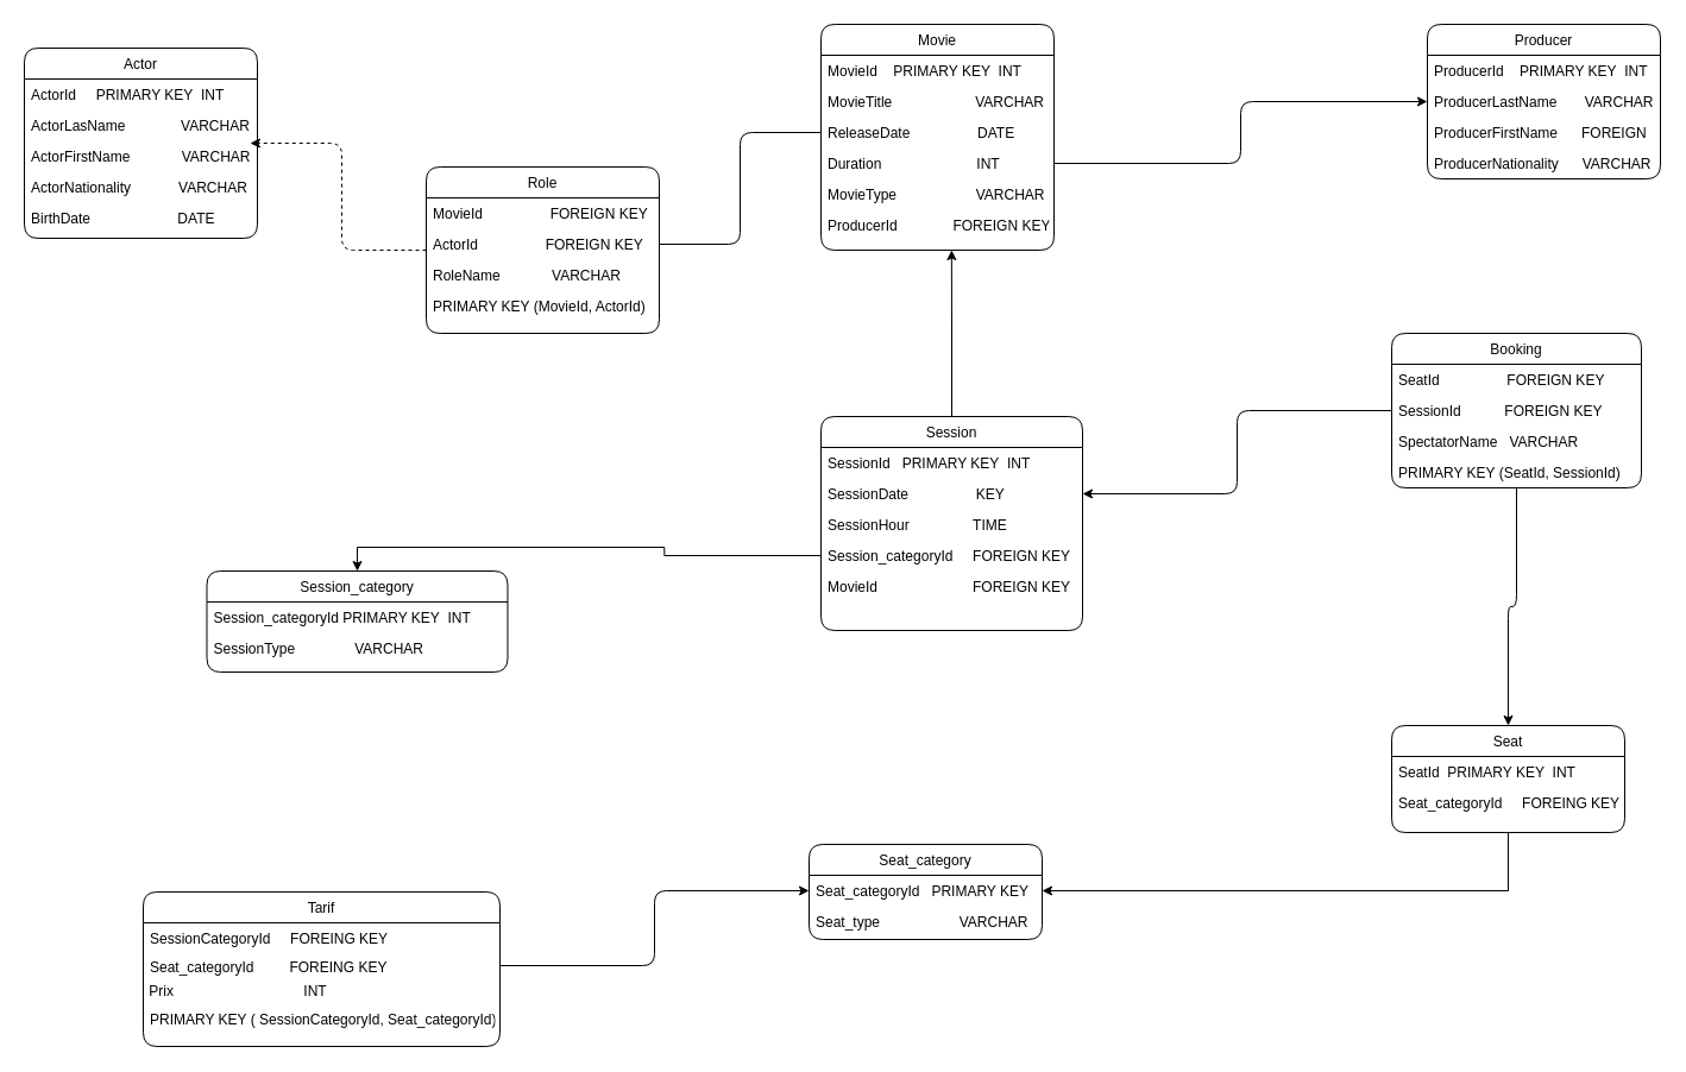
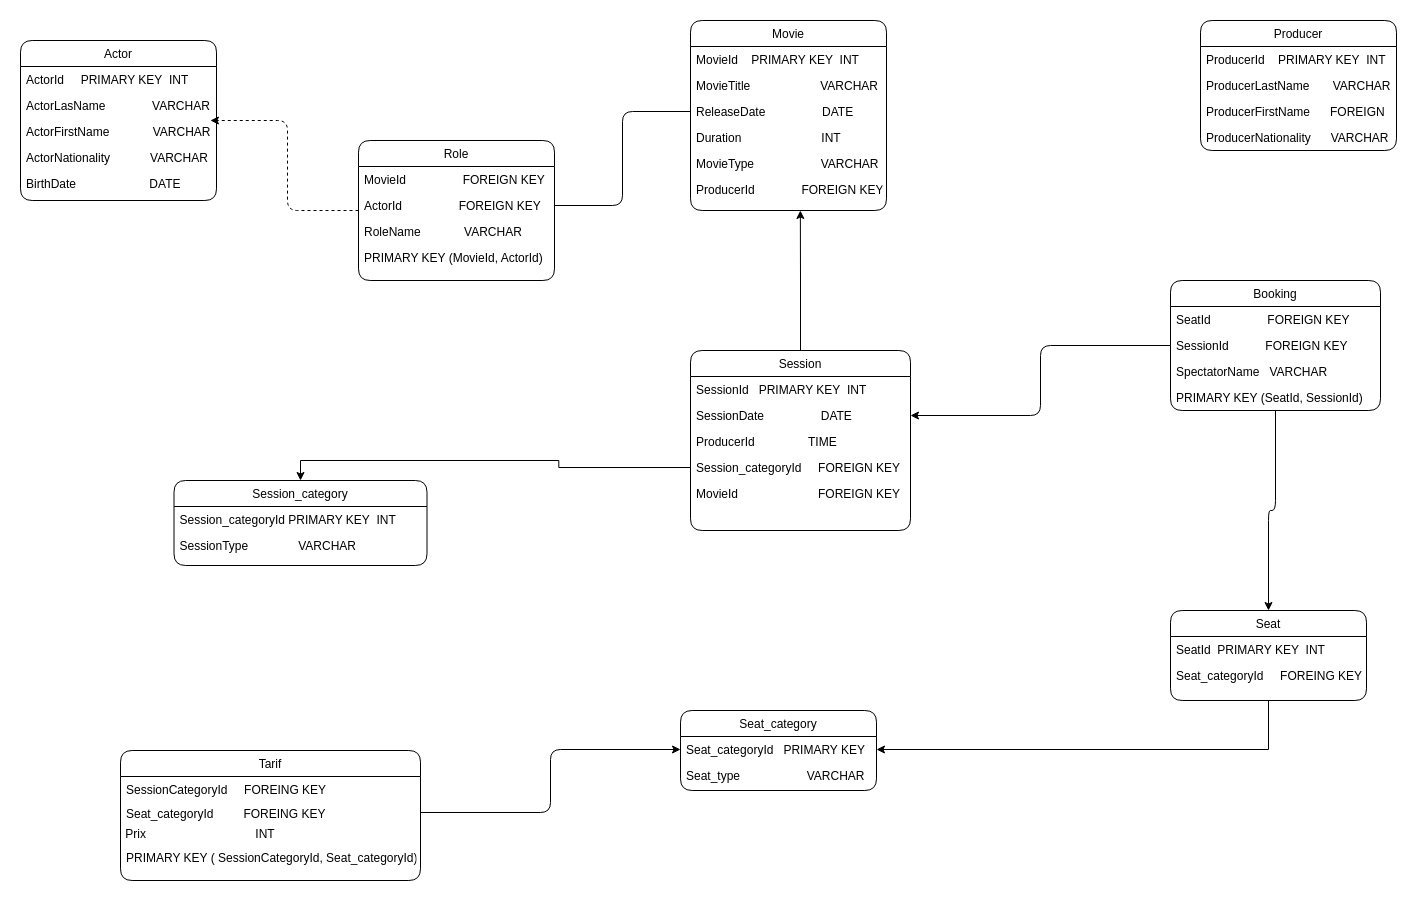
  <mxCell id="0" />
  <mxCell id="1" parent="0" />
  <mxCell id="2" value="Movie" style="swimlane;fontStyle=0;align=center;verticalAlign=top;childLayout=stackLayout;horizontal=1;startSize=26;horizontalStack=0;resizeParent=1;resizeLast=0;collapsible=1;marginBottom=0;shadow=0;strokeWidth=1;rounded=1;" vertex="1" parent="1"><mxGeometry x="690" y="20" width="196" height="190" as="geometry"><mxRectangle x="330" y="30" width="160" height="26" as="alternateBounds" /></mxGeometry></mxCell>
  <mxCell id="3" value="MovieId    PRIMARY KEY  INT&#10;" style="text;align=left;verticalAlign=top;spacingLeft=4;spacingRight=4;overflow=hidden;rotatable=0;points=[[0,0.5],[1,0.5]];portConstraint=eastwest;rounded=1;" vertex="1" parent="2"><mxGeometry y="26" width="196" height="26" as="geometry" /></mxCell>
  <mxCell id="4" value="MovieTitle                     VARCHAR" style="text;align=left;verticalAlign=top;spacingLeft=4;spacingRight=4;overflow=hidden;rotatable=0;points=[[0,0.5],[1,0.5]];portConstraint=eastwest;shadow=0;html=0;rounded=1;" vertex="1" parent="2"><mxGeometry y="52" width="196" height="26" as="geometry" /></mxCell>
  <mxCell id="5" value="ReleaseDate                 DATE" style="text;align=left;verticalAlign=top;spacingLeft=4;spacingRight=4;overflow=hidden;rotatable=0;points=[[0,0.5],[1,0.5]];portConstraint=eastwest;shadow=0;html=0;rounded=1;" vertex="1" parent="2"><mxGeometry y="78" width="196" height="26" as="geometry" /></mxCell>
  <mxCell id="6" value="Duration                        INT" style="text;align=left;verticalAlign=top;spacingLeft=4;spacingRight=4;overflow=hidden;rotatable=0;points=[[0,0.5],[1,0.5]];portConstraint=eastwest;shadow=0;html=0;rounded=1;" vertex="1" parent="2"><mxGeometry y="104" width="196" height="26" as="geometry" /></mxCell>
  <mxCell id="7" value="MovieType                    VARCHAR" style="text;align=left;verticalAlign=top;spacingLeft=4;spacingRight=4;overflow=hidden;rotatable=0;points=[[0,0.5],[1,0.5]];portConstraint=eastwest;shadow=0;html=0;rounded=1;" vertex="1" parent="2"><mxGeometry y="130" width="196" height="26" as="geometry" /></mxCell>
  <mxCell id="8" value="ProducerId              FOREIGN KEY" style="text;align=left;verticalAlign=top;spacingLeft=4;spacingRight=4;overflow=hidden;rotatable=0;points=[[0,0.5],[1,0.5]];portConstraint=eastwest;shadow=0;html=0;rounded=1;" vertex="1" parent="2"><mxGeometry y="156" width="196" height="26" as="geometry" /></mxCell>
  <mxCell id="9" value="Actor" style="swimlane;fontStyle=0;align=center;verticalAlign=top;childLayout=stackLayout;horizontal=1;startSize=26;horizontalStack=0;resizeParent=1;resizeLast=0;collapsible=1;marginBottom=0;shadow=0;strokeWidth=1;rounded=1;" vertex="1" parent="1"><mxGeometry x="20" y="40" width="196" height="160" as="geometry"><mxRectangle x="330" y="30" width="160" height="26" as="alternateBounds" /></mxGeometry></mxCell>
  <mxCell id="10" value="ActorId     PRIMARY KEY  INT&#10;" style="text;align=left;verticalAlign=top;spacingLeft=4;spacingRight=4;overflow=hidden;rotatable=0;points=[[0,0.5],[1,0.5]];portConstraint=eastwest;rounded=1;" vertex="1" parent="9"><mxGeometry y="26" width="196" height="26" as="geometry" /></mxCell>
  <mxCell id="11" value="ActorLasName              VARCHAR" style="text;align=left;verticalAlign=top;spacingLeft=4;spacingRight=4;overflow=hidden;rotatable=0;points=[[0,0.5],[1,0.5]];portConstraint=eastwest;shadow=0;html=0;rounded=1;" vertex="1" parent="9"><mxGeometry y="52" width="196" height="26" as="geometry" /></mxCell>
  <mxCell id="12" value="ActorFirstName             VARCHAR" style="text;align=left;verticalAlign=top;spacingLeft=4;spacingRight=4;overflow=hidden;rotatable=0;points=[[0,0.5],[1,0.5]];portConstraint=eastwest;shadow=0;html=0;rounded=1;" vertex="1" parent="9"><mxGeometry y="78" width="196" height="26" as="geometry" /></mxCell>
  <mxCell id="13" value="ActorNationality            VARCHAR" style="text;align=left;verticalAlign=top;spacingLeft=4;spacingRight=4;overflow=hidden;rotatable=0;points=[[0,0.5],[1,0.5]];portConstraint=eastwest;shadow=0;html=0;rounded=1;" vertex="1" parent="9"><mxGeometry y="104" width="196" height="26" as="geometry" /></mxCell>
  <mxCell id="14" value="BirthDate                      DATE" style="text;align=left;verticalAlign=top;spacingLeft=4;spacingRight=4;overflow=hidden;rotatable=0;points=[[0,0.5],[1,0.5]];portConstraint=eastwest;shadow=0;html=0;rounded=1;" vertex="1" parent="9"><mxGeometry y="130" width="196" height="26" as="geometry" /></mxCell>
  <mxCell id="15" value="Producer" style="swimlane;fontStyle=0;align=center;verticalAlign=top;childLayout=stackLayout;horizontal=1;startSize=26;horizontalStack=0;resizeParent=1;resizeLast=0;collapsible=1;marginBottom=0;shadow=0;strokeWidth=1;rounded=1;" vertex="1" parent="1"><mxGeometry x="1200" y="20" width="196" height="130" as="geometry"><mxRectangle x="330" y="30" width="160" height="26" as="alternateBounds" /></mxGeometry></mxCell>
  <mxCell id="16" value="ProducerId    PRIMARY KEY  INT&#10;" style="text;align=left;verticalAlign=top;spacingLeft=4;spacingRight=4;overflow=hidden;rotatable=0;points=[[0,0.5],[1,0.5]];portConstraint=eastwest;rounded=1;" vertex="1" parent="15"><mxGeometry y="26" width="196" height="26" as="geometry" /></mxCell>
  <mxCell id="17" value="ProducerLastName       VARCHAR" style="text;align=left;verticalAlign=top;spacingLeft=4;spacingRight=4;overflow=hidden;rotatable=0;points=[[0,0.5],[1,0.5]];portConstraint=eastwest;shadow=0;html=0;rounded=1;" vertex="1" parent="15"><mxGeometry y="52" width="196" height="26" as="geometry" /></mxCell>
  <mxCell id="18" value="ProducerFirstName      FOREIGN" style="text;align=left;verticalAlign=top;spacingLeft=4;spacingRight=4;overflow=hidden;rotatable=0;points=[[0,0.5],[1,0.5]];portConstraint=eastwest;shadow=0;html=0;rounded=1;" vertex="1" parent="15"><mxGeometry y="78" width="196" height="26" as="geometry" /></mxCell>
  <mxCell id="19" value="ProducerNationality      VARCHAR" style="text;align=left;verticalAlign=top;spacingLeft=4;spacingRight=4;overflow=hidden;rotatable=0;points=[[0,0.5],[1,0.5]];portConstraint=eastwest;shadow=0;html=0;rounded=1;" vertex="1" parent="15"><mxGeometry y="104" width="196" height="26" as="geometry" /></mxCell>
  <mxCell id="20" style="edgeStyle=orthogonalEdgeStyle;rounded=0;orthogonalLoop=1;jettySize=auto;html=1;exitX=0.5;exitY=0;exitDx=0;exitDy=0;" edge="1" parent="1" source="21"><mxGeometry relative="1" as="geometry"><mxPoint x="799.857" y="210" as="targetPoint" /></mxGeometry></mxCell>
  <mxCell id="21" value="Session" style="swimlane;fontStyle=0;align=center;verticalAlign=top;childLayout=stackLayout;horizontal=1;startSize=26;horizontalStack=0;resizeParent=1;resizeLast=0;collapsible=1;marginBottom=0;shadow=0;strokeWidth=1;rounded=1;" vertex="1" parent="1"><mxGeometry x="690" y="350" width="220" height="180" as="geometry"><mxRectangle x="330" y="30" width="160" height="26" as="alternateBounds" /></mxGeometry></mxCell>
  <mxCell id="22" value="SessionId   PRIMARY KEY  INT&#10;" style="text;align=left;verticalAlign=top;spacingLeft=4;spacingRight=4;overflow=hidden;rotatable=0;points=[[0,0.5],[1,0.5]];portConstraint=eastwest;rounded=1;" vertex="1" parent="21"><mxGeometry y="26" width="220" height="26" as="geometry" /></mxCell>
- <mxCell id="23" value="SessionDate                 KEY" style="text;align=left;verticalAlign=top;spacingLeft=4;spacingRight=4;overflow=hidden;rotatable=0;points=[[0,0.5],[1,0.5]];portConstraint=eastwest;shadow=0;html=0;rounded=1;" vertex="1" parent="21"><mxGeometry y="52" width="220" height="26" as="geometry" /></mxCell>
- <mxCell id="24" value="SessionHour                TIME" style="text;align=left;verticalAlign=top;spacingLeft=4;spacingRight=4;overflow=hidden;rotatable=0;points=[[0,0.5],[1,0.5]];portConstraint=eastwest;shadow=0;html=0;rounded=1;" vertex="1" parent="21"><mxGeometry y="78" width="220" height="26" as="geometry" /></mxCell>
+ <mxCell id="23" value="SessionDate                 DATE" style="text;align=left;verticalAlign=top;spacingLeft=4;spacingRight=4;overflow=hidden;rotatable=0;points=[[0,0.5],[1,0.5]];portConstraint=eastwest;shadow=0;html=0;rounded=1;" vertex="1" parent="21"><mxGeometry y="52" width="220" height="26" as="geometry" /></mxCell>
+ <mxCell id="24" value="ProducerId                TIME" style="text;align=left;verticalAlign=top;spacingLeft=4;spacingRight=4;overflow=hidden;rotatable=0;points=[[0,0.5],[1,0.5]];portConstraint=eastwest;shadow=0;html=0;rounded=1;" vertex="1" parent="21"><mxGeometry y="78" width="220" height="26" as="geometry" /></mxCell>
  <mxCell id="25" value="Session_categoryId     FOREIGN KEY" style="text;align=left;verticalAlign=top;spacingLeft=4;spacingRight=4;overflow=hidden;rotatable=0;points=[[0,0.5],[1,0.5]];portConstraint=eastwest;shadow=0;html=0;rounded=1;" vertex="1" parent="21"><mxGeometry y="104" width="220" height="26" as="geometry" /></mxCell>
  <mxCell id="26" value="MovieId                        FOREIGN KEY" style="text;align=left;verticalAlign=top;spacingLeft=4;spacingRight=4;overflow=hidden;rotatable=0;points=[[0,0.5],[1,0.5]];portConstraint=eastwest;shadow=0;html=0;rounded=1;" vertex="1" parent="21"><mxGeometry y="130" width="220" height="26" as="geometry" /></mxCell>
  <mxCell id="27" style="edgeStyle=orthogonalEdgeStyle;rounded=0;orthogonalLoop=1;jettySize=auto;html=1;exitX=0.5;exitY=1;exitDx=0;exitDy=0;entryX=1;entryY=0.5;entryDx=0;entryDy=0;" edge="1" parent="1" source="28" target="32"><mxGeometry relative="1" as="geometry"><Array as="points"><mxPoint x="1268" y="749" /></Array></mxGeometry></mxCell>
  <mxCell id="28" value="Seat" style="swimlane;fontStyle=0;align=center;verticalAlign=top;childLayout=stackLayout;horizontal=1;startSize=26;horizontalStack=0;resizeParent=1;resizeLast=0;collapsible=1;marginBottom=0;shadow=0;strokeWidth=1;rounded=1;" vertex="1" parent="1"><mxGeometry x="1170" y="610" width="196" height="90" as="geometry"><mxRectangle x="330" y="30" width="160" height="26" as="alternateBounds" /></mxGeometry></mxCell>
  <mxCell id="29" value="SeatId  PRIMARY KEY  INT&#10;" style="text;align=left;verticalAlign=top;spacingLeft=4;spacingRight=4;overflow=hidden;rotatable=0;points=[[0,0.5],[1,0.5]];portConstraint=eastwest;rounded=1;" vertex="1" parent="28"><mxGeometry y="26" width="196" height="26" as="geometry" /></mxCell>
  <mxCell id="30" value="Seat_categoryId     FOREING KEY" style="text;align=left;verticalAlign=top;spacingLeft=4;spacingRight=4;overflow=hidden;rotatable=0;points=[[0,0.5],[1,0.5]];portConstraint=eastwest;rounded=1;" vertex="1" parent="28"><mxGeometry y="52" width="196" height="26" as="geometry" /></mxCell>
  <mxCell id="31" value="Seat_category" style="swimlane;fontStyle=0;align=center;verticalAlign=top;childLayout=stackLayout;horizontal=1;startSize=26;horizontalStack=0;resizeParent=1;resizeLast=0;collapsible=1;marginBottom=0;shadow=0;strokeWidth=1;rounded=1;" vertex="1" parent="1"><mxGeometry x="680" y="710" width="196" height="80" as="geometry"><mxRectangle x="330" y="30" width="160" height="26" as="alternateBounds" /></mxGeometry></mxCell>
  <mxCell id="32" value="Seat_categoryId   PRIMARY KEY " style="text;align=left;verticalAlign=top;spacingLeft=4;spacingRight=4;overflow=hidden;rotatable=0;points=[[0,0.5],[1,0.5]];portConstraint=eastwest;shadow=0;html=0;rounded=1;" vertex="1" parent="31"><mxGeometry y="26" width="196" height="26" as="geometry" /></mxCell>
  <mxCell id="33" value="Seat_type                    VARCHAR" style="text;align=left;verticalAlign=top;spacingLeft=4;spacingRight=4;overflow=hidden;rotatable=0;points=[[0,0.5],[1,0.5]];portConstraint=eastwest;shadow=0;html=0;rounded=1;" vertex="1" parent="31"><mxGeometry y="52" width="196" height="26" as="geometry" /></mxCell>
  <mxCell id="34" value="Session_category" style="swimlane;fontStyle=0;align=center;verticalAlign=top;childLayout=stackLayout;horizontal=1;startSize=26;horizontalStack=0;resizeParent=1;resizeLast=0;collapsible=1;marginBottom=0;shadow=0;strokeWidth=1;rounded=1;" vertex="1" parent="1"><mxGeometry x="173.5" y="480" width="253" height="85" as="geometry"><mxRectangle x="330" y="30" width="160" height="26" as="alternateBounds" /></mxGeometry></mxCell>
  <mxCell id="35" value="Session_categoryId PRIMARY KEY  INT&#10;" style="text;align=left;verticalAlign=top;spacingLeft=4;spacingRight=4;overflow=hidden;rotatable=0;points=[[0,0.5],[1,0.5]];portConstraint=eastwest;rounded=1;" vertex="1" parent="34"><mxGeometry y="26" width="253" height="26" as="geometry" /></mxCell>
  <mxCell id="36" value="SessionType               VARCHAR" style="text;align=left;verticalAlign=top;spacingLeft=4;spacingRight=4;overflow=hidden;rotatable=0;points=[[0,0.5],[1,0.5]];portConstraint=eastwest;shadow=0;html=0;rounded=1;" vertex="1" parent="34"><mxGeometry y="52" width="253" height="26" as="geometry" /></mxCell>
  <mxCell id="37" value="Tarif" style="swimlane;fontStyle=0;align=center;verticalAlign=top;childLayout=stackLayout;horizontal=1;startSize=26;horizontalStack=0;resizeParent=1;resizeLast=0;collapsible=1;marginBottom=0;shadow=0;strokeWidth=1;rounded=1;" vertex="1" parent="1"><mxGeometry x="120" y="750" width="300" height="130" as="geometry"><mxRectangle x="330" y="30" width="160" height="26" as="alternateBounds" /></mxGeometry></mxCell>
  <mxCell id="38" value="SessionCategoryId     FOREING KEY &#10;" style="text;align=left;verticalAlign=top;spacingLeft=4;spacingRight=4;overflow=hidden;rotatable=0;points=[[0,0.5],[1,0.5]];portConstraint=eastwest;shadow=0;html=0;rounded=1;" vertex="1" parent="37"><mxGeometry y="26" width="300" height="24" as="geometry" /></mxCell>
  <mxCell id="39" value="Seat_categoryId         FOREING KEY " style="text;align=left;verticalAlign=top;spacingLeft=4;spacingRight=4;overflow=hidden;rotatable=0;points=[[0,0.5],[1,0.5]];portConstraint=eastwest;shadow=0;html=0;rounded=1;" vertex="1" parent="37"><mxGeometry y="50" width="300" height="24" as="geometry" /></mxCell>
  <mxCell id="40" value="&amp;nbsp;Prix&amp;nbsp;&lt;span style=&quot;white-space: pre&quot;&gt;&#09;&lt;/span&gt;&lt;span style=&quot;white-space: pre&quot;&gt;&#09;&lt;/span&gt;&amp;nbsp; &amp;nbsp; &amp;nbsp; &amp;nbsp;&amp;nbsp;&lt;span style=&quot;white-space: pre&quot;&gt;&#09;I&lt;/span&gt;NT" style="text;html=1;align=left;verticalAlign=middle;resizable=0;points=[];autosize=1;strokeColor=none;fillColor=none;rounded=1;" vertex="1" parent="37"><mxGeometry y="74" width="300" height="20" as="geometry" /></mxCell>
  <mxCell id="41" value="PRIMARY KEY ( SessionCategoryId, Seat_categoryId)&#10; " style="text;align=left;verticalAlign=top;spacingLeft=4;spacingRight=4;overflow=hidden;rotatable=0;points=[[0,0.5],[1,0.5]];portConstraint=eastwest;shadow=0;html=0;rounded=1;" vertex="1" parent="37"><mxGeometry y="94" width="300" height="24" as="geometry" /></mxCell>
  <mxCell id="42" style="edgeStyle=orthogonalEdgeStyle;orthogonalLoop=1;jettySize=auto;html=1;exitX=1;exitY=0.5;exitDx=0;exitDy=0;entryX=0;entryY=0.5;entryDx=0;entryDy=0;" edge="1" parent="1" source="39" target="32"><mxGeometry relative="1" as="geometry" /></mxCell>
  <mxCell id="43" style="edgeStyle=orthogonalEdgeStyle;rounded=1;orthogonalLoop=1;jettySize=auto;html=1;exitX=0.5;exitY=1;exitDx=0;exitDy=0;entryX=0.5;entryY=0;entryDx=0;entryDy=0;" edge="1" parent="1" source="44" target="28"><mxGeometry relative="1" as="geometry" /></mxCell>
  <mxCell id="44" value="Booking" style="swimlane;fontStyle=0;align=center;verticalAlign=top;childLayout=stackLayout;horizontal=1;startSize=26;horizontalStack=0;resizeParent=1;resizeLast=0;collapsible=1;marginBottom=0;shadow=0;strokeWidth=1;rounded=1;" vertex="1" parent="1"><mxGeometry x="1170" y="280" width="210" height="130" as="geometry"><mxRectangle x="330" y="30" width="160" height="26" as="alternateBounds" /></mxGeometry></mxCell>
  <mxCell id="45" value="SeatId                 FOREIGN KEY" style="text;align=left;verticalAlign=top;spacingLeft=4;spacingRight=4;overflow=hidden;rotatable=0;points=[[0,0.5],[1,0.5]];portConstraint=eastwest;shadow=0;html=0;rounded=1;" vertex="1" parent="44"><mxGeometry y="26" width="210" height="26" as="geometry" /></mxCell>
  <mxCell id="46" value="SessionId           FOREIGN KEY" style="text;align=left;verticalAlign=top;spacingLeft=4;spacingRight=4;overflow=hidden;rotatable=0;points=[[0,0.5],[1,0.5]];portConstraint=eastwest;shadow=0;html=0;rounded=1;" vertex="1" parent="44"><mxGeometry y="52" width="210" height="26" as="geometry" /></mxCell>
  <mxCell id="47" value="SpectatorName   VARCHAR" style="text;align=left;verticalAlign=top;spacingLeft=4;spacingRight=4;overflow=hidden;rotatable=0;points=[[0,0.5],[1,0.5]];portConstraint=eastwest;shadow=0;html=0;rounded=1;" vertex="1" parent="44"><mxGeometry y="78" width="210" height="26" as="geometry" /></mxCell>
  <mxCell id="48" value="PRIMARY KEY (SeatId, SessionId)" style="text;align=left;verticalAlign=top;spacingLeft=4;spacingRight=4;overflow=hidden;rotatable=0;points=[[0,0.5],[1,0.5]];portConstraint=eastwest;shadow=0;html=0;rounded=1;" vertex="1" parent="44"><mxGeometry y="104" width="210" height="26" as="geometry" /></mxCell>
  <mxCell id="49" style="edgeStyle=orthogonalEdgeStyle;rounded=1;orthogonalLoop=1;jettySize=auto;html=1;exitX=0;exitY=0.5;exitDx=0;exitDy=0;entryX=1;entryY=0.5;entryDx=0;entryDy=0;" edge="1" parent="1" source="46" target="23"><mxGeometry relative="1" as="geometry" /></mxCell>
- <mxCell id="50" style="edgeStyle=orthogonalEdgeStyle;rounded=1;orthogonalLoop=1;jettySize=auto;html=1;exitX=1;exitY=0.5;exitDx=0;exitDy=0;entryX=0;entryY=0.5;entryDx=0;entryDy=0;" edge="1" parent="1" source="6" target="17"><mxGeometry relative="1" as="geometry" /></mxCell>
  <mxCell id="51" style="edgeStyle=orthogonalEdgeStyle;rounded=1;orthogonalLoop=1;jettySize=auto;html=1;entryX=0.969;entryY=0.077;entryDx=0;entryDy=0;entryPerimeter=0;dashed=1;" edge="1" parent="1" source="52" target="12"><mxGeometry relative="1" as="geometry" /></mxCell>
  <mxCell id="52" value="Role" style="swimlane;fontStyle=0;align=center;verticalAlign=top;childLayout=stackLayout;horizontal=1;startSize=26;horizontalStack=0;resizeParent=1;resizeLast=0;collapsible=1;marginBottom=0;shadow=0;strokeWidth=1;rounded=1;" vertex="1" parent="1"><mxGeometry x="358" y="140" width="196" height="140" as="geometry"><mxRectangle x="330" y="30" width="160" height="26" as="alternateBounds" /></mxGeometry></mxCell>
  <mxCell id="53" value="MovieId                 FOREIGN KEY " style="text;align=left;verticalAlign=top;spacingLeft=4;spacingRight=4;overflow=hidden;rotatable=0;points=[[0,0.5],[1,0.5]];portConstraint=eastwest;shadow=0;html=0;rounded=1;" vertex="1" parent="52"><mxGeometry y="26" width="196" height="26" as="geometry" /></mxCell>
  <mxCell id="54" value="ActorId                 FOREIGN KEY " style="text;align=left;verticalAlign=top;spacingLeft=4;spacingRight=4;overflow=hidden;rotatable=0;points=[[0,0.5],[1,0.5]];portConstraint=eastwest;shadow=0;html=0;rounded=1;" vertex="1" parent="52"><mxGeometry y="52" width="196" height="26" as="geometry" /></mxCell>
  <mxCell id="55" value="RoleName             VARCHAR" style="text;align=left;verticalAlign=top;spacingLeft=4;spacingRight=4;overflow=hidden;rotatable=0;points=[[0,0.5],[1,0.5]];portConstraint=eastwest;shadow=0;html=0;rounded=1;" vertex="1" parent="52"><mxGeometry y="78" width="196" height="26" as="geometry" /></mxCell>
  <mxCell id="56" value="PRIMARY KEY (MovieId, ActorId)" style="text;align=left;verticalAlign=top;spacingLeft=4;spacingRight=4;overflow=hidden;rotatable=0;points=[[0,0.5],[1,0.5]];portConstraint=eastwest;shadow=0;html=0;rounded=1;" vertex="1" parent="52"><mxGeometry y="104" width="196" height="26" as="geometry" /></mxCell>
  <mxCell id="57" style="edgeStyle=orthogonalEdgeStyle;rounded=1;orthogonalLoop=1;jettySize=auto;html=1;exitX=1;exitY=0.5;exitDx=0;exitDy=0;entryX=0;entryY=0.5;entryDx=0;entryDy=0;endArrow=none;" edge="1" parent="1" source="54" target="5"><mxGeometry relative="1" as="geometry" /></mxCell>
  <mxCell id="58" style="edgeStyle=orthogonalEdgeStyle;rounded=0;orthogonalLoop=1;jettySize=auto;html=1;exitX=0;exitY=0.5;exitDx=0;exitDy=0;entryX=0.5;entryY=0;entryDx=0;entryDy=0;" edge="1" parent="1" source="25" target="34"><mxGeometry relative="1" as="geometry" /></mxCell>
